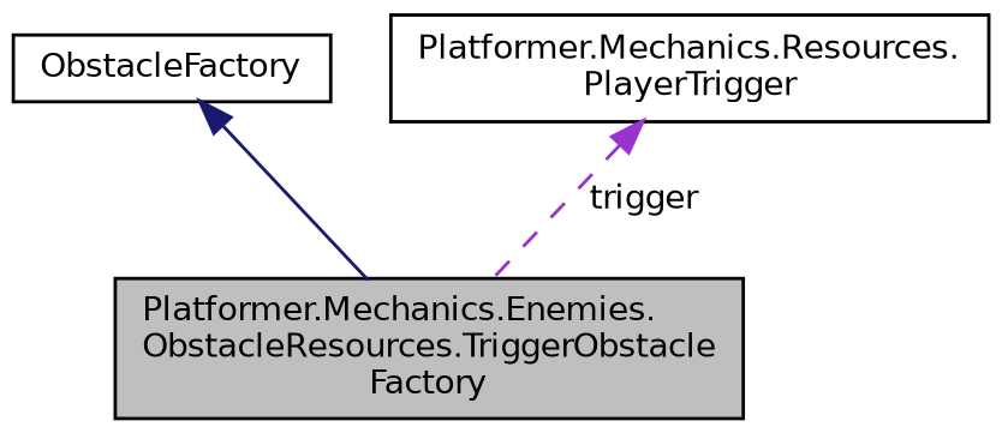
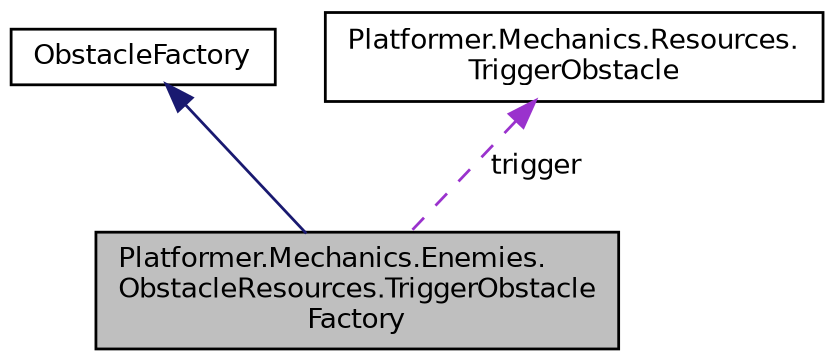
  digraph {
    node [color=black fillcolor=white fontname=Helvetica fontsize=10 shape=record style=filled]
    edge [dir=back fontname=Helvetica fontsize=10 labelfontname=Helvetica labelfontsize=10]
    n1 [fillcolor=grey75 fontcolor=black height=0.2 label="Platformer.Mechanics.Enemies.\lObstacleResources.TriggerObstacle\lFactory" width=0.4]
    n2 [height=0.2 label=ObstacleFactory width=0.4]
-   n3 [height=0.2 label="Platformer.Mechanics.Resources.\lPlayerTrigger" width=0.4]
+   n3 [height=0.2 label="Platformer.Mechanics.Resources.\lTriggerObstacle" width=0.4]
    n2 -> n1 [color=midnightblue style=solid]
    n3 -> n1 [color=darkorchid3 label=" trigger" style=dashed]
  }
